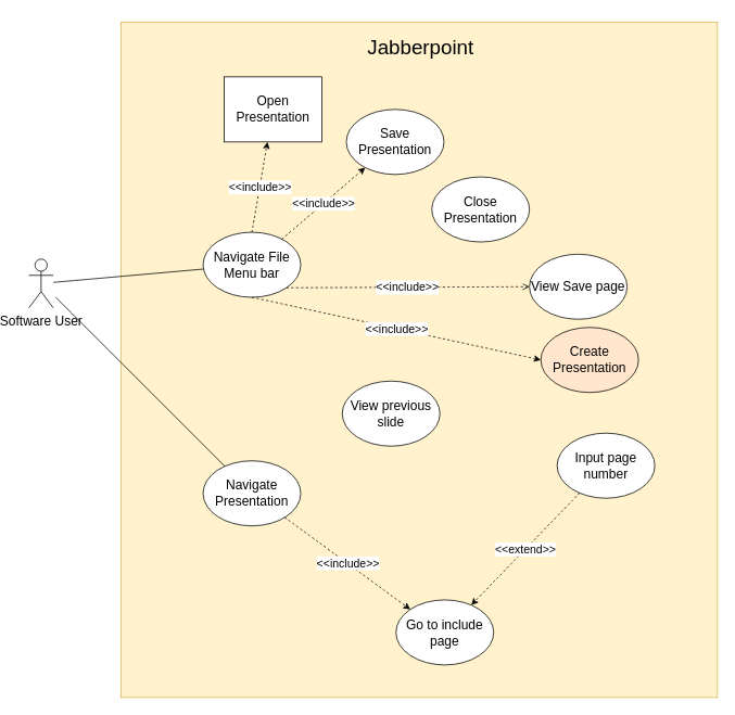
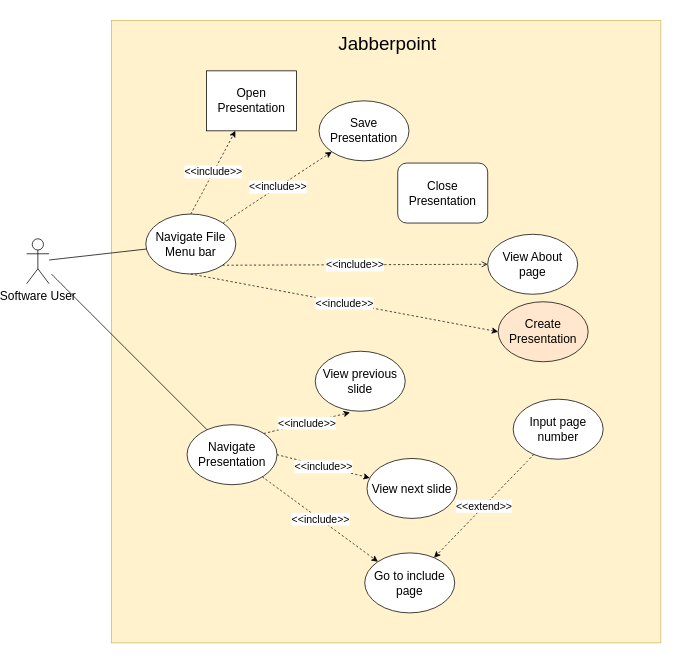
  <mxCell id="0" />
  <mxCell id="1" parent="0" />
  <mxCell id="2" value="" style="rounded=0;whiteSpace=wrap;html=1;fontSize=16;fillColor=#fff2cc;strokeColor=#d6b656;" vertex="1" parent="1"><mxGeometry x="133" y="27" width="733" height="830" as="geometry" /></mxCell>
  <mxCell id="3" value="Software User" style="shape=umlActor;verticalLabelPosition=bottom;verticalAlign=top;html=1;outlineConnect=0;fontSize=16;" vertex="1" parent="1"><mxGeometry x="20" y="318" width="30" height="60" as="geometry" /></mxCell>
  <mxCell id="4" value="Open Presentation" style="whiteSpace=wrap;html=1;fontSize=16;rounded=0;" vertex="1" parent="1"><mxGeometry x="260" y="94" width="120" height="80" as="geometry" /></mxCell>
- <mxCell id="5" value="Close Presentation" style="ellipse;whiteSpace=wrap;html=1;fontSize=16;" vertex="1" parent="1"><mxGeometry x="515" y="217" width="120" height="80" as="geometry" /></mxCell>
+ <mxCell id="5" value="Close Presentation" style="whiteSpace=wrap;html=1;fontSize=16;rounded=1;" vertex="1" parent="1"><mxGeometry x="515" y="217" width="120" height="80" as="geometry" /></mxCell>
  <mxCell id="6" value="Save Presentation" style="ellipse;whiteSpace=wrap;html=1;fontSize=16;" vertex="1" parent="1"><mxGeometry x="410" y="134" width="120" height="80" as="geometry" /></mxCell>
  <mxCell id="7" value="Navigate Presentation" style="ellipse;whiteSpace=wrap;html=1;fontSize=16;" vertex="1" parent="1"><mxGeometry x="234" y="566" width="120" height="80" as="geometry" /></mxCell>
  <mxCell id="8" value="View previous slide" style="ellipse;whiteSpace=wrap;html=1;fontSize=16;" vertex="1" parent="1"><mxGeometry x="405" y="468" width="120" height="80" as="geometry" /></mxCell>
+ <mxCell id="9" value="View next slide" style="ellipse;whiteSpace=wrap;html=1;fontSize=16;" vertex="1" parent="1"><mxGeometry x="474" y="611" width="120" height="80" as="geometry" /></mxCell>
+ <mxCell id="10" value="&amp;lt;&amp;lt;include&amp;gt;&amp;gt;" style="html=1;labelBackgroundColor=#ffffff;startArrow=none;startFill=0;startSize=6;endArrow=classic;endFill=1;endSize=6;jettySize=auto;orthogonalLoop=1;strokeWidth=1;dashed=1;fontSize=14;rounded=0;curved=1;exitX=1;exitY=0.5;exitDx=0;exitDy=0;" edge="1" parent="1" source="7" target="9"><mxGeometry width="60" height="60" relative="1" as="geometry"><mxPoint x="385" y="768" as="sourcePoint" /><mxPoint x="430" y="723" as="targetPoint" /></mxGeometry></mxCell>
+ <mxCell id="11" value="&amp;lt;&amp;lt;include&amp;gt;&amp;gt;" style="html=1;labelBackgroundColor=#ffffff;startArrow=none;startFill=0;startSize=6;endArrow=classic;endFill=1;endSize=6;jettySize=auto;orthogonalLoop=1;strokeWidth=1;dashed=1;fontSize=14;rounded=0;curved=1;entryX=0.386;entryY=1.021;entryDx=0;entryDy=0;exitX=1;exitY=0;exitDx=0;exitDy=0;entryPerimeter=0;" edge="1" parent="1" source="7" target="8"><mxGeometry width="60" height="60" relative="1" as="geometry"><mxPoint x="479.049" y="556.676" as="sourcePoint" /><mxPoint x="340.996" y="545.004" as="targetPoint" /></mxGeometry></mxCell>
  <mxCell id="12" value="" style="endArrow=none;html=1;rounded=0;fontSize=12;startSize=8;endSize=8;curved=1;" edge="1" parent="1" target="7"><mxGeometry width="50" height="50" relative="1" as="geometry"><mxPoint x="53" y="365" as="sourcePoint" /><mxPoint x="23" y="443" as="targetPoint" /></mxGeometry></mxCell>
  <mxCell id="13" value="Go to include page" style="ellipse;whiteSpace=wrap;html=1;fontSize=16;" vertex="1" parent="1"><mxGeometry x="471" y="737" width="120" height="80" as="geometry" /></mxCell>
  <mxCell id="14" value="&amp;lt;&amp;lt;include&amp;gt;&amp;gt;" style="html=1;labelBackgroundColor=#ffffff;startArrow=none;startFill=0;startSize=6;endArrow=classic;endFill=1;endSize=6;jettySize=auto;orthogonalLoop=1;strokeWidth=1;dashed=1;fontSize=14;rounded=0;curved=1;entryX=0;entryY=0;entryDx=0;entryDy=0;" edge="1" parent="1" source="7" target="13"><mxGeometry width="60" height="60" relative="1" as="geometry"><mxPoint x="484.479" y="655.956" as="sourcePoint" /><mxPoint x="346.426" y="644.284" as="targetPoint" /></mxGeometry></mxCell>
  <mxCell id="15" value="Input page number" style="ellipse;whiteSpace=wrap;html=1;fontSize=16;" vertex="1" parent="1"><mxGeometry x="669" y="532" width="120" height="80" as="geometry" /></mxCell>
  <mxCell id="16" value="&amp;lt;&amp;lt;extend&amp;gt;&amp;gt;" style="html=1;labelBackgroundColor=#ffffff;startArrow=none;startFill=0;startSize=6;endArrow=classic;endFill=1;endSize=6;jettySize=auto;orthogonalLoop=1;strokeWidth=1;dashed=1;fontSize=14;rounded=0;curved=1;" edge="1" parent="1" source="15" target="13"><mxGeometry width="60" height="60" relative="1" as="geometry"><mxPoint x="606.996" y="870.036" as="sourcePoint" /><mxPoint x="810.89" y="817" as="targetPoint" /></mxGeometry></mxCell>
- <mxCell id="17" value="Navigate File Menu bar" style="ellipse;whiteSpace=wrap;html=1;fontSize=16;" vertex="1" parent="1"><mxGeometry x="234" y="285" width="120" height="80" as="geometry" /></mxCell>
+ <mxCell id="17" value="Navigate File Menu bar" style="ellipse;whiteSpace=wrap;html=1;fontSize=16;" vertex="1" parent="1"><mxGeometry x="179" y="285" width="120" height="80" as="geometry" /></mxCell>
  <mxCell id="18" value="" style="endArrow=none;html=1;rounded=0;fontSize=12;startSize=8;endSize=8;curved=1;" edge="1" parent="1" target="17" source="3"><mxGeometry width="50" height="50" relative="1" as="geometry"><mxPoint x="48" y="300" as="sourcePoint" /><mxPoint x="149" y="353" as="targetPoint" /></mxGeometry></mxCell>
- <mxCell id="19" value="View Save page" style="ellipse;whiteSpace=wrap;html=1;fontSize=16;" vertex="1" parent="1"><mxGeometry x="635" y="312" width="120" height="80" as="geometry" /></mxCell>
+ <mxCell id="19" value="View About page" style="ellipse;whiteSpace=wrap;html=1;fontSize=16;" vertex="1" parent="1"><mxGeometry x="635" y="312" width="120" height="80" as="geometry" /></mxCell>
  <mxCell id="20" value="&amp;lt;&amp;lt;include&amp;gt;&amp;gt;" style="html=1;labelBackgroundColor=#ffffff;startArrow=none;startFill=0;startSize=6;endArrow=classic;endFill=1;endSize=6;jettySize=auto;orthogonalLoop=1;strokeWidth=1;dashed=1;fontSize=14;rounded=0;curved=1;exitX=0.5;exitY=0;exitDx=0;exitDy=0;" edge="1" parent="1" source="17" target="4"><mxGeometry width="60" height="60" relative="1" as="geometry"><mxPoint x="346.426" y="587.716" as="sourcePoint" /><mxPoint x="550.32" y="534.68" as="targetPoint" /></mxGeometry></mxCell>
  <mxCell id="21" value="&amp;lt;&amp;lt;include&amp;gt;&amp;gt;" style="html=1;labelBackgroundColor=#ffffff;startArrow=none;startFill=0;startSize=6;endArrow=classic;endFill=1;endSize=6;jettySize=auto;orthogonalLoop=1;strokeWidth=1;dashed=1;fontSize=14;rounded=0;curved=1;" edge="1" parent="1" source="17" target="6"><mxGeometry width="60" height="60" relative="1" as="geometry"><mxPoint x="304" y="295" as="sourcePoint" /><mxPoint x="323.187" y="183.741" as="targetPoint" /></mxGeometry></mxCell>
  <mxCell id="22" value="&amp;lt;&amp;lt;include&amp;gt;&amp;gt;" style="html=1;labelBackgroundColor=#ffffff;startArrow=none;startFill=0;startSize=6;endArrow=open;endFill=1;endSize=6;jettySize=auto;orthogonalLoop=1;strokeWidth=1;dashed=1;fontSize=14;rounded=0;curved=1;entryX=0;entryY=0.5;entryDx=0;entryDy=0;exitX=1;exitY=1;exitDx=0;exitDy=0;" edge="1" parent="1" source="17" target="19"><mxGeometry width="60" height="60" relative="1" as="geometry"><mxPoint x="364" y="335" as="sourcePoint" /><mxPoint x="542.574" y="295.284" as="targetPoint" /></mxGeometry></mxCell>
  <mxCell id="23" value="Create Presentation" style="ellipse;whiteSpace=wrap;html=1;fontSize=16;fillColor=#ffe6cc;" vertex="1" parent="1"><mxGeometry x="649" y="402" width="120" height="80" as="geometry" /></mxCell>
  <mxCell id="24" value="&amp;lt;&amp;lt;include&amp;gt;&amp;gt;" style="html=1;labelBackgroundColor=#ffffff;startArrow=none;startFill=0;startSize=6;endArrow=classic;endFill=1;endSize=6;jettySize=auto;orthogonalLoop=1;strokeWidth=1;dashed=1;fontSize=14;rounded=0;curved=1;entryX=0;entryY=0.5;entryDx=0;entryDy=0;exitX=0.5;exitY=1;exitDx=0;exitDy=0;" edge="1" parent="1" source="17" target="23"><mxGeometry width="60" height="60" relative="1" as="geometry"><mxPoint x="346.426" y="363.284" as="sourcePoint" /><mxPoint x="645" y="362" as="targetPoint" /></mxGeometry></mxCell>
  <mxCell id="25" value="&lt;font style=&quot;font-size: 25px;&quot;&gt;Jabberpoint&lt;/font&gt;" style="text;html=1;strokeColor=none;fillColor=none;align=center;verticalAlign=middle;whiteSpace=wrap;rounded=0;fontSize=16;" vertex="1" parent="1"><mxGeometry x="468" y="20" width="67" height="74" as="geometry" /></mxCell>
